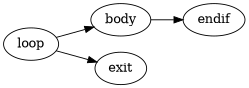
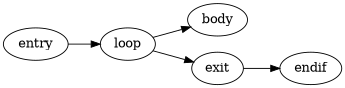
  digraph {
    rankdir=LR
+   entry
    loop
    body
    exit
    endif
+   entry -> loop
    loop -> body
    loop -> exit
-   body -> endif
+   exit -> endif
  }
